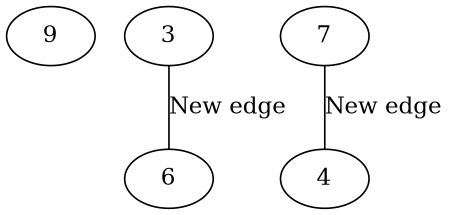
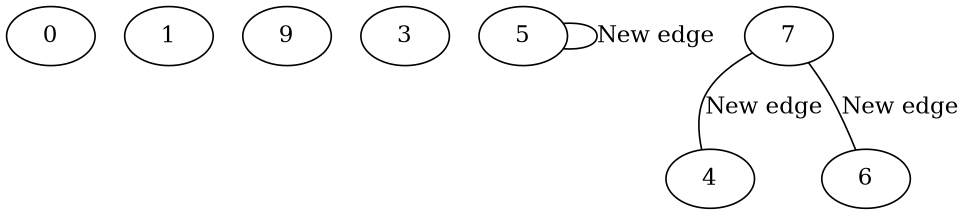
  graph {
+   0
+   1
    n3 [label=9]
    3
+   5
    7
    4
    6
+   5 -- 5 [label="New edge"]
    7 -- 4 [label="New edge"]
-   3 -- 6 [label="New edge"]
+   7 -- 6 [label="New edge"]
  }
